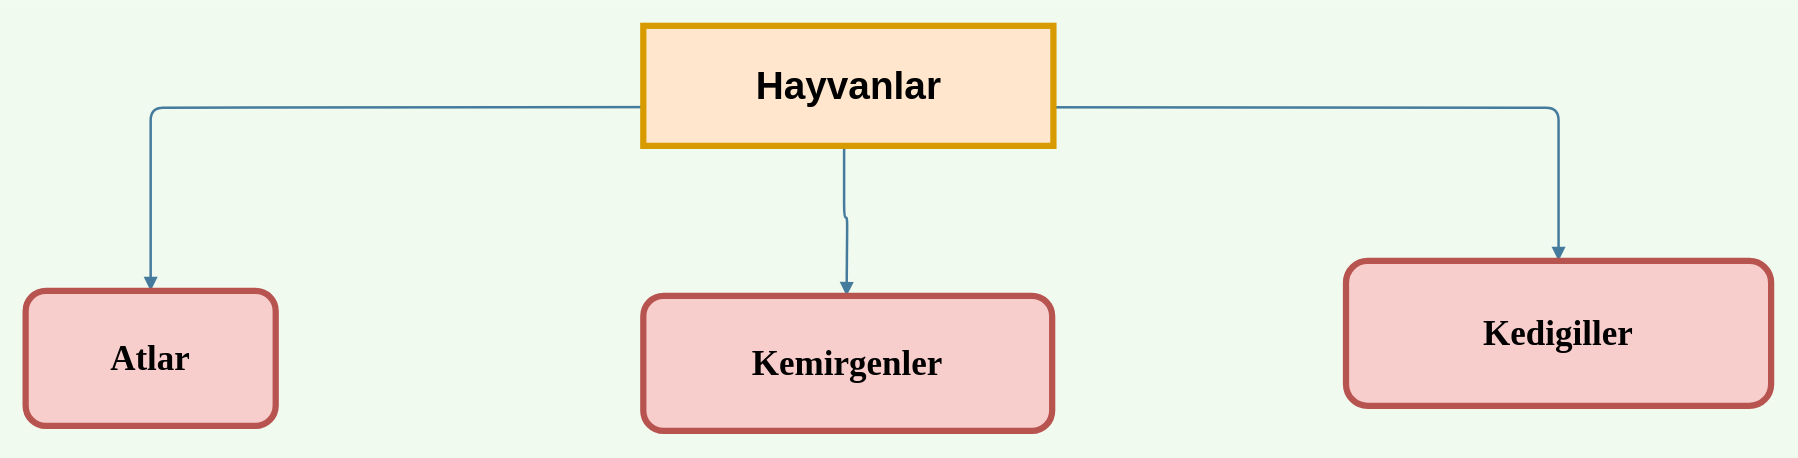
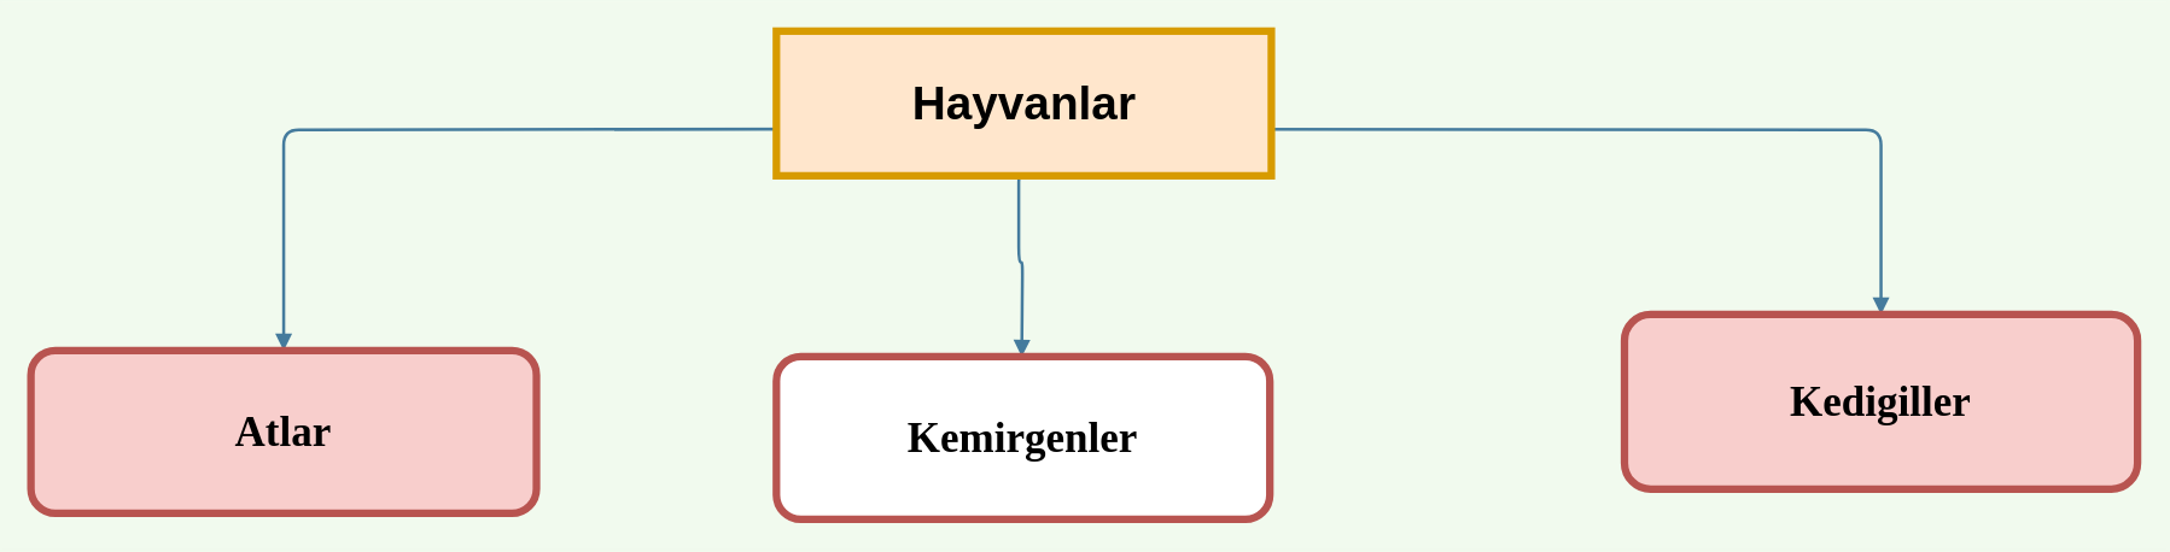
  <mxCell id="0" />
  <mxCell id="1" parent="0" />
  <mxCell id="2" value="" style="edgeStyle=orthogonalEdgeStyle;rounded=1;html=1;labelBackgroundColor=none;endArrow=block;endFill=1;strokeColor=#457B9D;strokeWidth=2;fontFamily=Verdana;fontSize=12;fontStyle=1;fontColor=#1D3557;" parent="1" edge="1"><mxGeometry relative="1" as="geometry"><mxPoint x="684.571" y="110" as="sourcePoint" /><mxPoint x="676.6" y="236" as="targetPoint" /></mxGeometry></mxCell>
  <mxCell id="3" value="" style="edgeStyle=orthogonalEdgeStyle;rounded=1;html=1;labelBackgroundColor=none;endArrow=block;endFill=1;strokeColor=#457B9D;strokeWidth=2;fontFamily=Verdana;fontSize=12;fontStyle=1;fontColor=#1D3557;" parent="1" target="5" edge="1"><mxGeometry relative="1" as="geometry"><mxPoint x="585.5" y="85" as="sourcePoint" /></mxGeometry></mxCell>
  <mxCell id="4" value="" style="edgeStyle=orthogonalEdgeStyle;rounded=1;html=1;labelBackgroundColor=none;endArrow=block;endFill=1;strokeColor=#457B9D;strokeWidth=2;fontFamily=Verdana;fontSize=12;fontStyle=1;fontColor=#1D3557;" parent="1" target="7" edge="1"><mxGeometry relative="1" as="geometry"><mxPoint x="785.5" y="85" as="sourcePoint" /></mxGeometry></mxCell>
- <mxCell id="5" value="Atlar" style="whiteSpace=wrap;html=1;rounded=1;shadow=0;comic=0;strokeWidth=5;fontFamily=Verdana;align=center;fontSize=28;fontStyle=1;fillColor=#f8cecc;strokeColor=#b85450;" parent="1" vertex="1"><mxGeometry x="20" y="232" width="200" height="108" as="geometry" /></mxCell>
- <mxCell id="6" value="Kemirgenler" style="whiteSpace=wrap;html=1;rounded=1;shadow=0;comic=0;strokeWidth=5;fontFamily=Verdana;align=center;fontSize=28;fontStyle=1;fillColor=#f8cecc;strokeColor=#b85450;" parent="1" vertex="1"><mxGeometry x="514" y="236" width="327" height="108" as="geometry" /></mxCell>
+ <mxCell id="5" value="Atlar" style="whiteSpace=wrap;html=1;rounded=1;shadow=0;comic=0;strokeWidth=5;fontFamily=Verdana;align=center;fontSize=28;fontStyle=1;fillColor=#f8cecc;strokeColor=#b85450;" parent="1" vertex="1"><mxGeometry x="20" y="232" width="335" height="108" as="geometry" /></mxCell>
+ <mxCell id="6" value="Kemirgenler" style="whiteSpace=wrap;html=1;rounded=1;shadow=0;comic=0;strokeWidth=5;fontFamily=Verdana;align=center;fontSize=28;fontStyle=1;fillColor=#ffffff;strokeColor=#b85450;" parent="1" vertex="1"><mxGeometry x="514" y="236" width="327" height="108" as="geometry" /></mxCell>
  <mxCell id="7" value="&lt;h5 style=&quot;font-size: 28px;&quot;&gt;Kedigiller&lt;/h5&gt;" style="whiteSpace=wrap;html=1;rounded=1;shadow=0;comic=0;strokeWidth=5;fontFamily=Verdana;align=center;fontSize=28;fontStyle=1;fillColor=#f8cecc;strokeColor=#b85450;" parent="1" vertex="1"><mxGeometry x="1076" y="208" width="340" height="116" as="geometry" /></mxCell>
  <mxCell id="8" value="Hayvanlar" style="text;strokeColor=#d79b00;fillColor=#ffe6cc;html=1;fontSize=31;fontStyle=1;verticalAlign=middle;align=center;rounded=0;sketch=0;strokeWidth=5;" vertex="1" parent="1"><mxGeometry x="514" y="20" width="328" height="96" as="geometry" /></mxCell>
